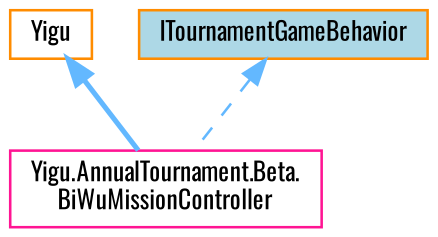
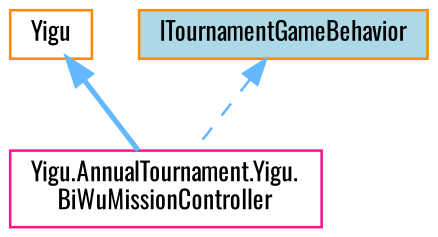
  digraph {
    fontname=Oswald
    node [color=darkorange fillcolor=white fontname=Oswald fontsize=10 shape=box style=filled]
    edge [color=steelblue1 dir=back fontname=Oswald fontsize=10 labelfontname=Helvetica labelfontsize=10]
-   n1 [color=deeppink fontcolor=black height=0.2 label="Yigu.AnnualTournament.Beta.\lBiWuMissionController" width=0.4]
+   n1 [color=deeppink fontcolor=black height=0.2 label="Yigu.AnnualTournament.Yigu.\lBiWuMissionController" width=0.4]
    n2 [height=0.2 label=Yigu width=0.4]
    n3 [fillcolor=lightblue height=0.2 label=ITournamentGameBehavior width=0.4]
    n2 -> n1 [style=bold]
    n3 -> n1 [style=dashed]
  }
